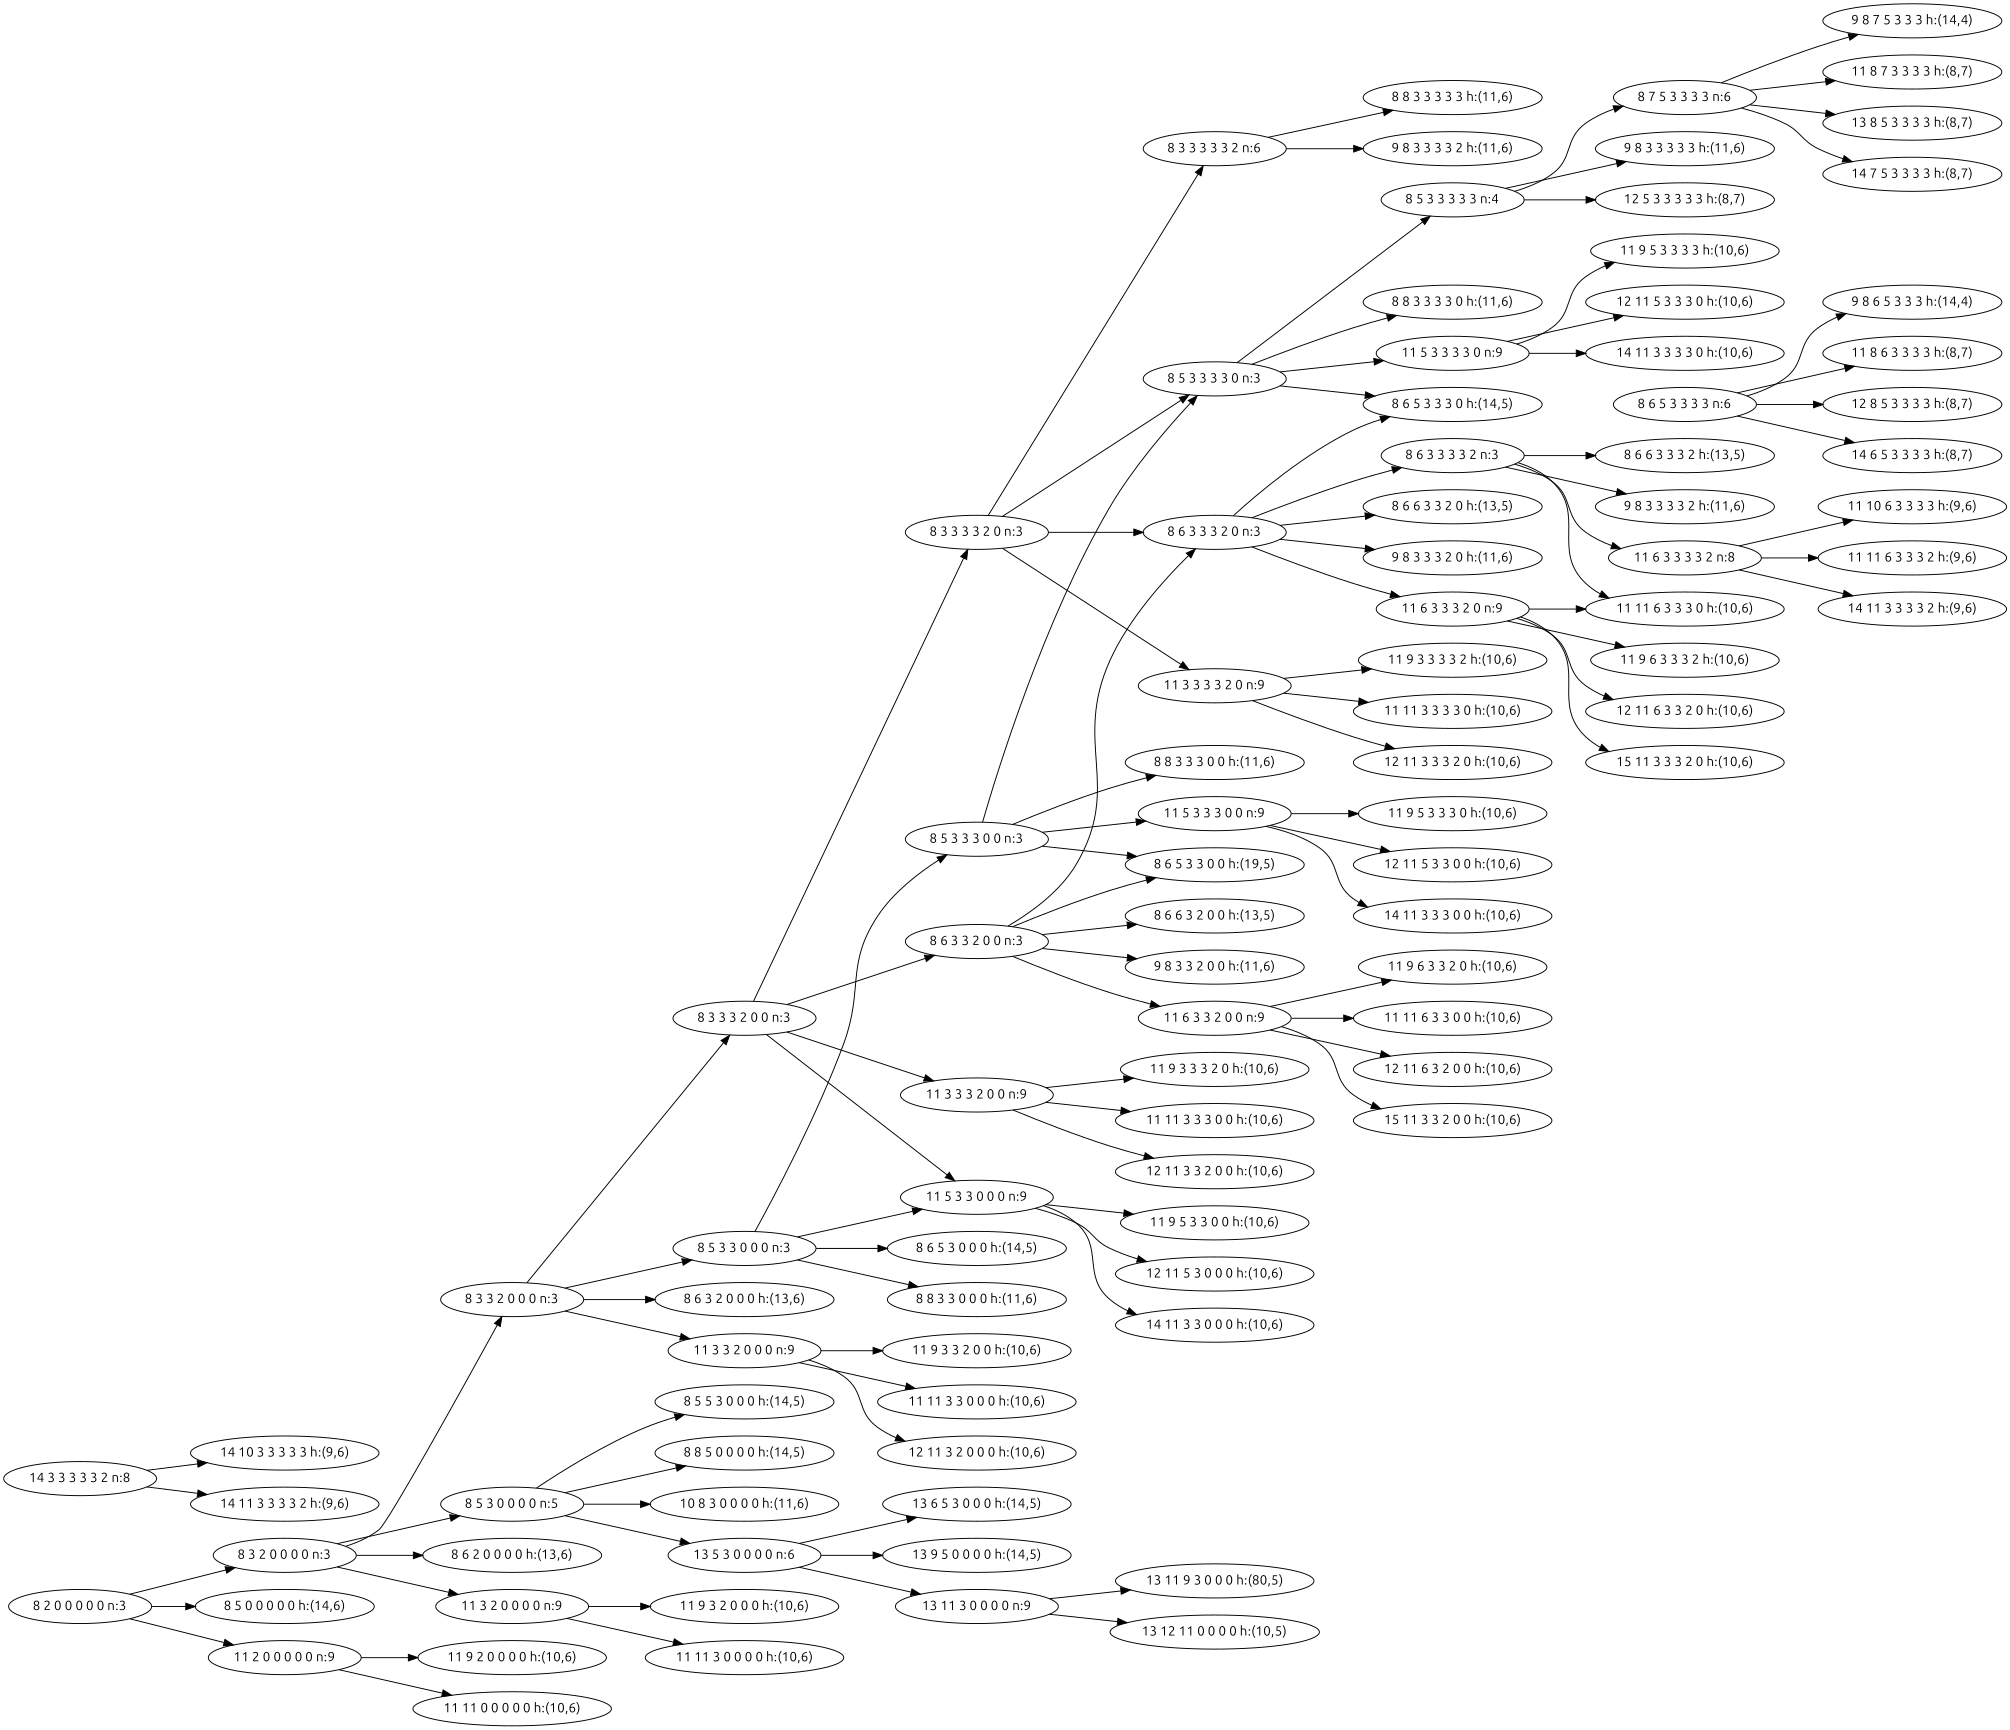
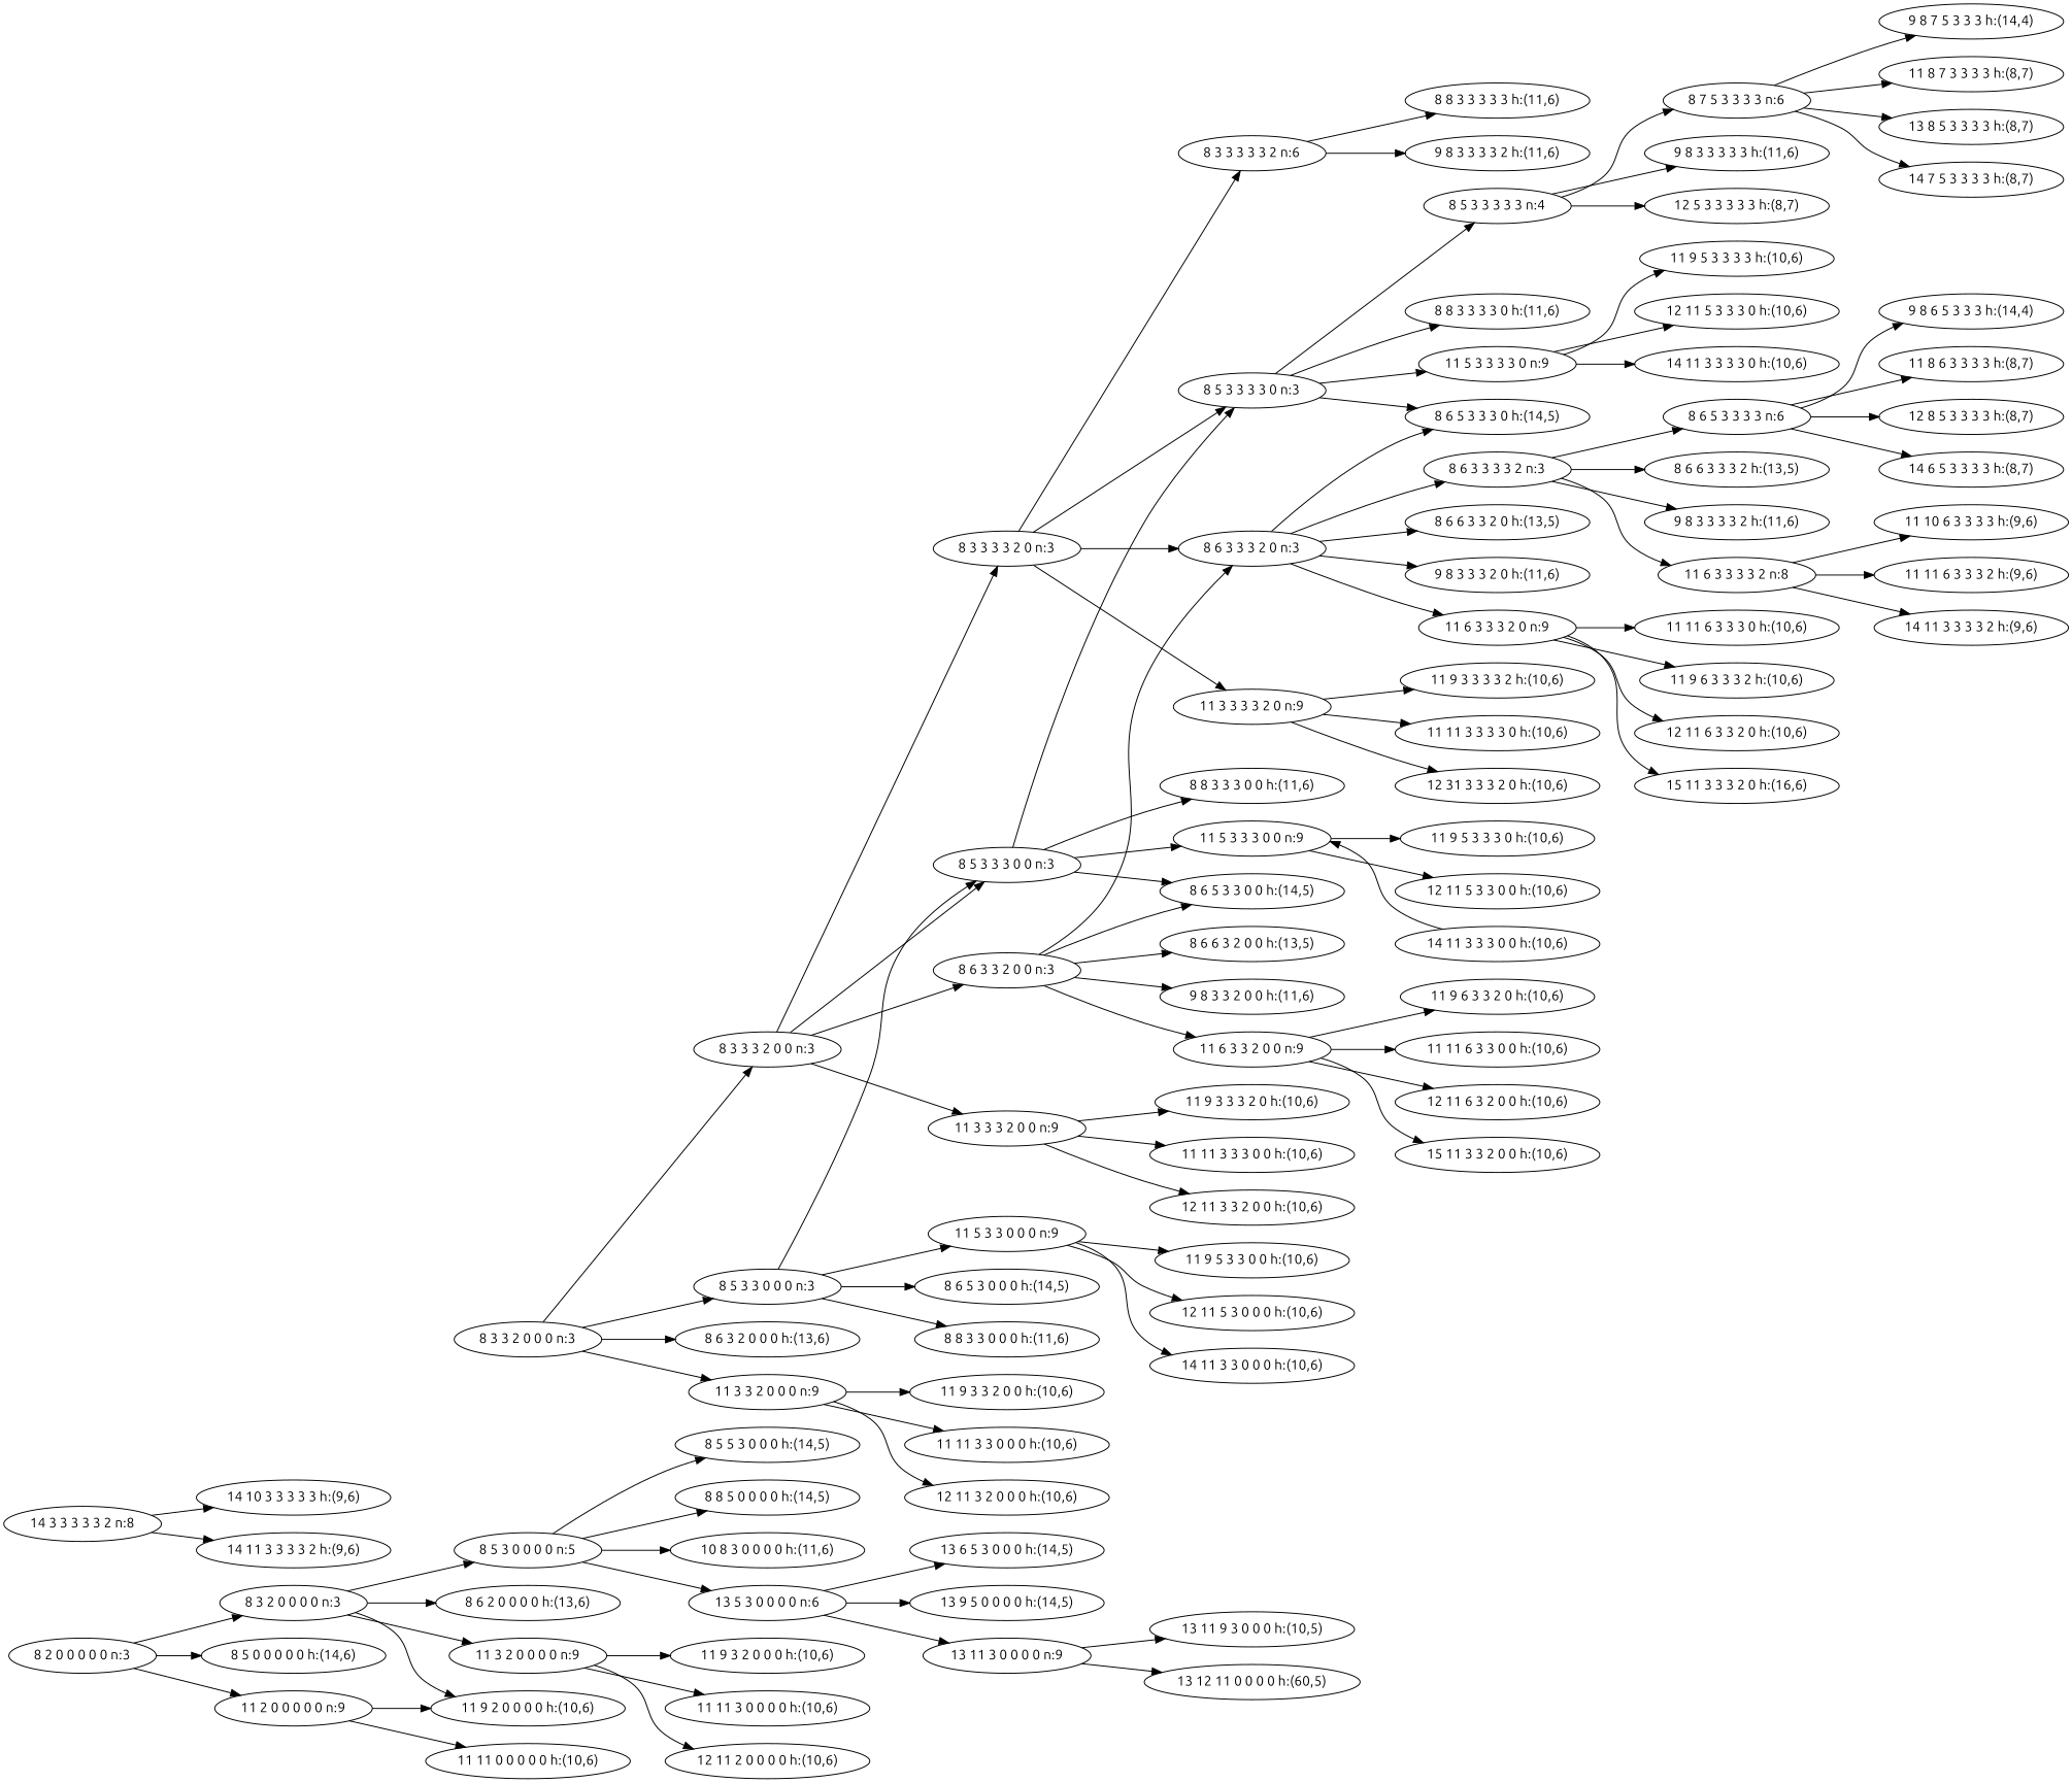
  strict digraph {
    fontname=Ubuntu
    rankdir=LR
    node [fontname=Ubuntu]
    edge [fontname=Ubuntu]
    n1 [label="8 2 0 0 0 0 0 n:3"]
    n2 [label="8 3 2 0 0 0 0 n:3"]
    n3 [label="8 5 0 0 0 0 0 h:(14,6)"]
    n4 [label="11 2 0 0 0 0 0 n:9"]
    n5 [label="8 3 3 2 0 0 0 n:3"]
    n6 [label="8 5 3 0 0 0 0 n:5"]
    n7 [label="8 6 2 0 0 0 0 h:(13,6)"]
    n8 [label="11 3 2 0 0 0 0 n:9"]
    n9 [label="11 9 2 0 0 0 0 h:(10,6)"]
    n10 [label="11 11 0 0 0 0 0 h:(10,6)"]
    n11 [label="8 3 3 3 2 0 0 n:3"]
    n12 [label="8 5 3 3 0 0 0 n:3"]
    n13 [label="8 6 3 2 0 0 0 h:(13,6)"]
    n14 [label="11 3 3 2 0 0 0 n:9"]
    n15 [label="8 5 5 3 0 0 0 h:(14,5)"]
    n16 [label="8 8 5 0 0 0 0 h:(14,5)"]
    n17 [label="10 8 3 0 0 0 0 h:(11,6)"]
    n18 [label="13 5 3 0 0 0 0 n:6"]
    n19 [label="11 9 3 2 0 0 0 h:(10,6)"]
    n20 [label="11 11 3 0 0 0 0 h:(10,6)"]
+   n21 [label="12 11 2 0 0 0 0 h:(10,6)"]
    n22 [label="8 3 3 3 3 2 0 n:3"]
    n23 [label="8 5 3 3 3 0 0 n:3"]
    n24 [label="8 6 3 3 2 0 0 n:3"]
    n25 [label="11 3 3 3 2 0 0 n:9"]
    n26 [label="8 6 5 3 0 0 0 h:(14,5)"]
    n27 [label="8 8 3 3 0 0 0 h:(11,6)"]
    n28 [label="11 5 3 3 0 0 0 n:9"]
    n29 [label="11 9 3 3 2 0 0 h:(10,6)"]
    n30 [label="11 11 3 3 0 0 0 h:(10,6)"]
    n31 [label="12 11 3 2 0 0 0 h:(10,6)"]
    n32 [label="13 6 5 3 0 0 0 h:(14,5)"]
    n33 [label="13 9 5 0 0 0 0 h:(14,5)"]
    n34 [label="13 11 3 0 0 0 0 n:9"]
    n35 [label="8 3 3 3 3 3 2 n:6"]
    n36 [label="8 5 3 3 3 3 0 n:3"]
    n37 [label="8 6 3 3 3 2 0 n:3"]
    n38 [label="11 3 3 3 3 2 0 n:9"]
-   n39 [label="8 6 5 3 3 0 0 h:(19,5)"]
+   n39 [label="8 6 5 3 3 0 0 h:(14,5)"]
    n40 [label="8 8 3 3 3 0 0 h:(11,6)"]
    n41 [label="11 5 3 3 3 0 0 n:9"]
    n42 [label="8 6 6 3 2 0 0 h:(13,5)"]
    n43 [label="9 8 3 3 2 0 0 h:(11,6)"]
    n44 [label="11 6 3 3 2 0 0 n:9"]
    n45 [label="11 9 3 3 3 2 0 h:(10,6)"]
    n46 [label="11 11 3 3 3 0 0 h:(10,6)"]
    n47 [label="12 11 3 3 2 0 0 h:(10,6)"]
    n48 [label="11 9 5 3 3 0 0 h:(10,6)"]
    n49 [label="12 11 5 3 0 0 0 h:(10,6)"]
    n50 [label="14 11 3 3 0 0 0 h:(10,6)"]
    n51 [label="8 8 3 3 3 3 3 h:(11,6)"]
    n52 [label="9 8 3 3 3 3 2 h:(11,6)"]
    n53 [label="8 5 3 3 3 3 3 n:4"]
    n54 [label="8 6 5 3 3 3 0 h:(14,5)"]
    n55 [label="8 8 3 3 3 3 0 h:(11,6)"]
    n56 [label="11 5 3 3 3 3 0 n:9"]
    n57 [label="8 6 3 3 3 3 2 n:3"]
    n58 [label="8 6 6 3 3 2 0 h:(13,5)"]
    n59 [label="9 8 3 3 3 2 0 h:(11,6)"]
    n60 [label="11 6 3 3 3 2 0 n:9"]
    n61 [label="11 9 3 3 3 3 2 h:(10,6)"]
    n62 [label="11 11 3 3 3 3 0 h:(10,6)"]
-   n63 [label="12 11 3 3 3 2 0 h:(10,6)"]
+   n63 [label="12 31 3 3 3 2 0 h:(10,6)"]
    n64 [label="11 9 5 3 3 3 0 h:(10,6)"]
    n65 [label="12 11 5 3 3 0 0 h:(10,6)"]
    n66 [label="14 11 3 3 3 0 0 h:(10,6)"]
    n67 [label="11 9 6 3 3 2 0 h:(10,6)"]
    n68 [label="11 11 6 3 3 0 0 h:(10,6)"]
    n69 [label="12 11 6 3 2 0 0 h:(10,6)"]
    n70 [label="15 11 3 3 2 0 0 h:(10,6)"]
    n71 [label="14 3 3 3 3 3 2 n:8"]
    n72 [label="14 10 3 3 3 3 3 h:(9,6)"]
    n73 [label="14 11 3 3 3 3 2 h:(9,6)"]
    n74 [label="8 7 5 3 3 3 3 n:6"]
    n75 [label="9 8 3 3 3 3 3 h:(11,6)"]
    n76 [label="12 5 3 3 3 3 3 h:(8,7)"]
    n77 [label="11 9 5 3 3 3 3 h:(10,6)"]
    n78 [label="12 11 5 3 3 3 0 h:(10,6)"]
    n79 [label="14 11 3 3 3 3 0 h:(10,6)"]
    n80 [label="8 6 5 3 3 3 3 n:6"]
    n81 [label="8 6 6 3 3 3 2 h:(13,5)"]
    n82 [label="9 8 3 3 3 3 2 h:(11,6)"]
    n83 [label="11 6 3 3 3 3 2 n:8"]
    n84 [label="11 9 6 3 3 3 2 h:(10,6)"]
    n85 [label="11 11 6 3 3 3 0 h:(10,6)"]
    n86 [label="12 11 6 3 3 2 0 h:(10,6)"]
-   n87 [label="15 11 3 3 3 2 0 h:(10,6)"]
+   n87 [label="15 11 3 3 3 2 0 h:(16,6)"]
    n88 [label="9 8 7 5 3 3 3 h:(14,4)"]
    n89 [label="11 8 7 3 3 3 3 h:(8,7)"]
    n90 [label="13 8 5 3 3 3 3 h:(8,7)"]
    n91 [label="14 7 5 3 3 3 3 h:(8,7)"]
    n92 [label="9 8 6 5 3 3 3 h:(14,4)"]
    n93 [label="11 8 6 3 3 3 3 h:(8,7)"]
    n94 [label="12 8 5 3 3 3 3 h:(8,7)"]
    n95 [label="14 6 5 3 3 3 3 h:(8,7)"]
    n96 [label="11 10 6 3 3 3 3 h:(9,6)"]
    n97 [label="11 11 6 3 3 3 2 h:(9,6)"]
    n98 [label="14 11 3 3 3 3 2 h:(9,6)"]
-   n99 [label="13 11 9 3 0 0 0 h:(80,5)"]
-   n100 [label="13 12 11 0 0 0 0 h:(10,5)"]
+   n99 [label="13 11 9 3 0 0 0 h:(10,5)"]
+   n100 [label="13 12 11 0 0 0 0 h:(60,5)"]
    n1 -> n2
    n1 -> n3
    n1 -> n4
-   n2 -> n5
+   n2 -> n9
    n2 -> n6
    n2 -> n7
    n2 -> n8
    n4 -> n9
    n4 -> n10
    n5 -> n11
    n5 -> n12
    n5 -> n13
    n5 -> n14
    n6 -> n15
    n6 -> n16
    n6 -> n17
    n6 -> n18
    n8 -> n19
    n8 -> n20
+   n8 -> n21
    n11 -> n22
-   n11 -> n28
+   n11 -> n23
    n11 -> n24
    n11 -> n25
    n12 -> n23
    n12 -> n26
    n12 -> n27
    n12 -> n28
    n14 -> n29
    n14 -> n30
    n14 -> n31
    n18 -> n32
    n18 -> n33
    n18 -> n34
    n22 -> n35
    n22 -> n36
    n22 -> n37
    n22 -> n38
    n23 -> n36
    n23 -> n39
    n23 -> n40
    n23 -> n41
    n24 -> n37
    n24 -> n39
    n24 -> n42
    n24 -> n43
    n24 -> n44
    n25 -> n45
    n25 -> n46
    n25 -> n47
    n28 -> n48
    n28 -> n49
    n28 -> n50
    n34 -> n99
    n34 -> n100
    n35 -> n51
    n35 -> n52
    n36 -> n53
    n36 -> n54
    n36 -> n55
    n36 -> n56
    n37 -> n54
    n37 -> n57
    n37 -> n58
    n37 -> n59
    n37 -> n60
    n38 -> n61
    n38 -> n62
    n38 -> n63
    n41 -> n64
    n41 -> n65
-   n41 -> n66
+   n66 -> n41
    n44 -> n67
    n44 -> n68
    n44 -> n69
    n44 -> n70
    n53 -> n74
    n53 -> n75
    n53 -> n76
    n56 -> n77
    n56 -> n78
    n56 -> n79
-   n57 -> n85
+   n57 -> n80
    n57 -> n81
    n57 -> n82
    n57 -> n83
    n60 -> n84
    n60 -> n85
    n60 -> n86
    n60 -> n87
    n71 -> n72
    n71 -> n73
    n74 -> n88
    n74 -> n89
    n74 -> n90
    n74 -> n91
    n80 -> n92
    n80 -> n93
    n80 -> n94
    n80 -> n95
    n83 -> n96
    n83 -> n97
    n83 -> n98
  }
